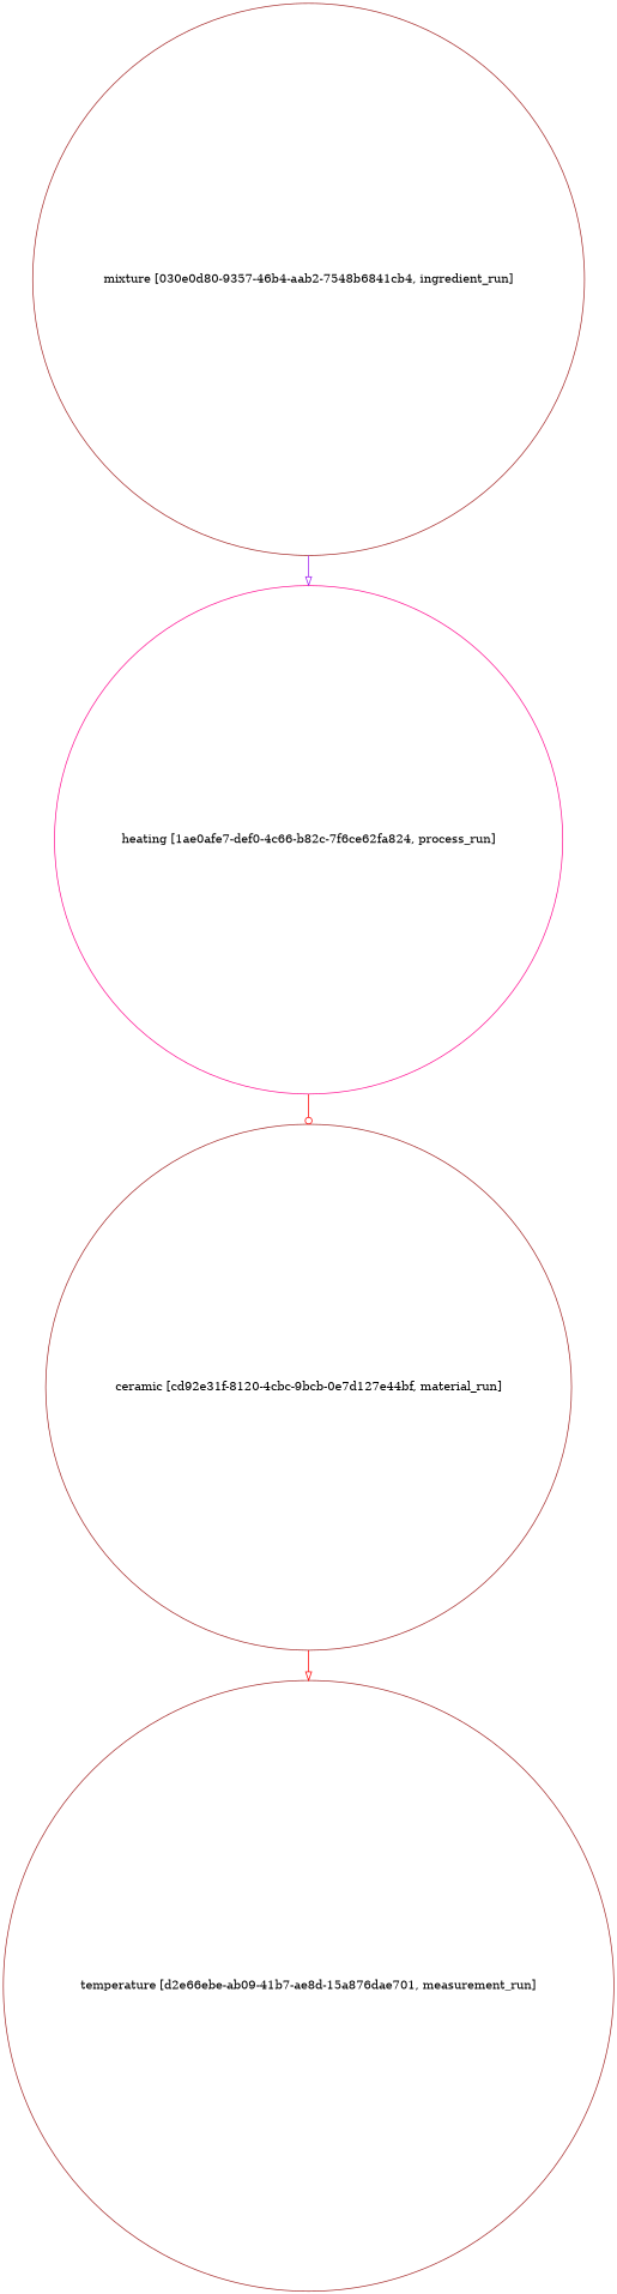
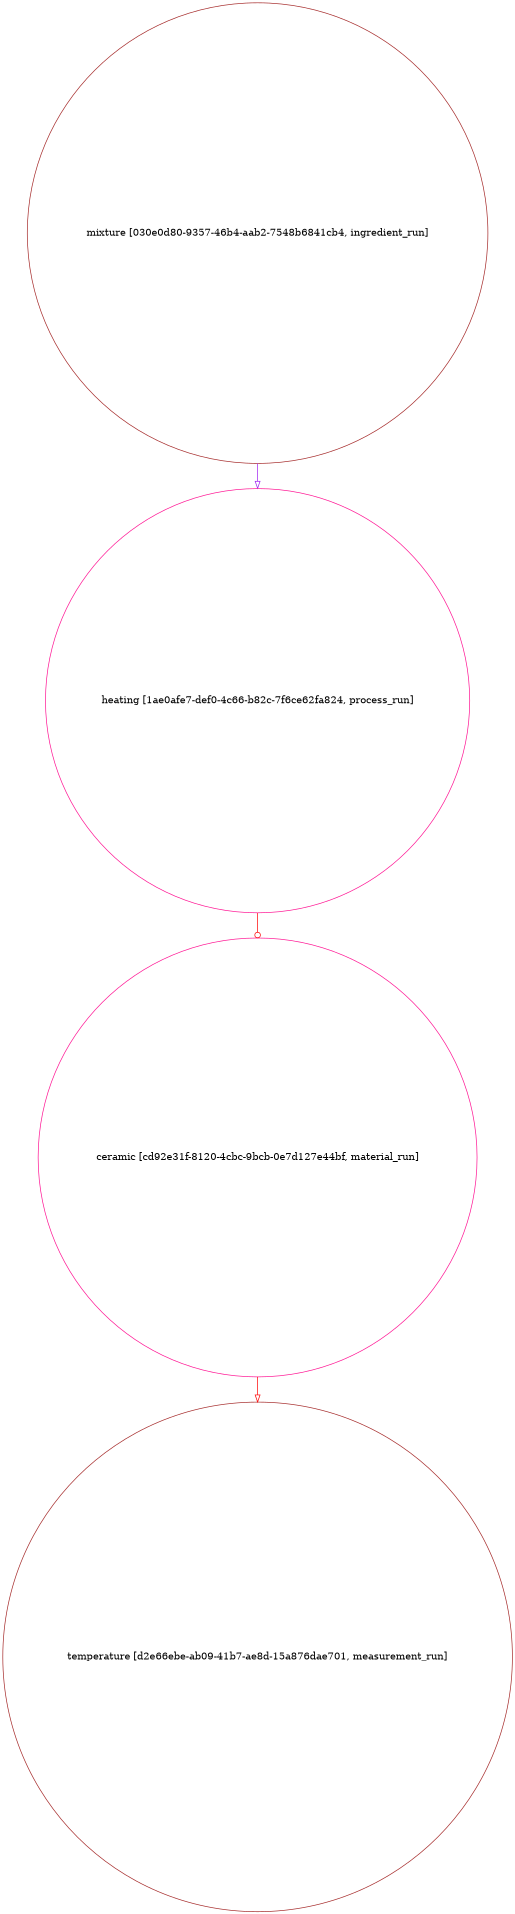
  strict digraph {
    node [color=brown shape=circle]
    edge [color=red arrowhead=onormal]
    "mixture [030e0d80-9357-46b4-aab2-7548b6841cb4, ingredient_run]" [height=9.1353 object="{\"absolute_quantity\": null, \"file_links\": [], \"labels\": [], \"mass_fraction\": null, \"material\": null, \"name\": \"mixture\", \"notes\": null, \"number_fraction\": null, \"process\": {\"id\": \"1ae0afe7-def0-4c66-b82c-7f6ce62fa824\", \"scope\": \"auto\", \"type\": \"link_by_uid\"}, \"spec\": {\"id\": \"56796b40-d511-4f30-8717-8cb08bf7dcc0\", \"scope\": \"auto\", \"type\": \"link_by_uid\"}, \"tags\": [], \"type\": \"ingredient_run\", \"uids\": {\"auto\": \"030e0d80-9357-46b4-aab2-7548b6841cb4\"}, \"volume_fraction\": null}" type=ingredient_run uuid="030e0d80-9357-46b4-aab2-7548b6841cb4" width=9.1353]
    "heating [1ae0afe7-def0-4c66-b82c-7f6ce62fa824, process_run]" [color=deeppink height=8.4131 object="{\"conditions\": [], \"file_links\": [], \"name\": \"heating\", \"notes\": null, \"parameters\": [], \"source\": null, \"spec\": {\"id\": \"8ff37835-b769-410b-aa7d-8176ca051059\", \"scope\": \"auto\", \"type\": \"link_by_uid\"}, \"tags\": [], \"type\": \"process_run\", \"uids\": {\"auto\": \"1ae0afe7-def0-4c66-b82c-7f6ce62fa824\"}}" type=process_run uuid="1ae0afe7-def0-4c66-b82c-7f6ce62fa824" width=8.4131]
-   "ceramic [cd92e31f-8120-4cbc-9bcb-0e7d127e44bf, material_run]" [height=8.702 object="{\"file_links\": [], \"name\": \"ceramic\", \"notes\": null, \"process\": {\"id\": \"1ae0afe7-def0-4c66-b82c-7f6ce62fa824\", \"scope\": \"auto\", \"type\": \"link_by_uid\"}, \"sample_type\": \"unknown\", \"spec\": {\"id\": \"8a99a84c-340e-4e39-b2f7-1dab96f1c9eb\", \"scope\": \"auto\", \"type\": \"link_by_uid\"}, \"tags\": [], \"type\": \"material_run\", \"uids\": {\"auto\": \"cd92e31f-8120-4cbc-9bcb-0e7d127e44bf\"}}" type=material_run uuid="cd92e31f-8120-4cbc-9bcb-0e7d127e44bf" width=8.702]
+   "ceramic [cd92e31f-8120-4cbc-9bcb-0e7d127e44bf, material_run]" [color=deeppink height=8.702 object="{\"file_links\": [], \"name\": \"ceramic\", \"notes\": null, \"process\": {\"id\": \"1ae0afe7-def0-4c66-b82c-7f6ce62fa824\", \"scope\": \"auto\", \"type\": \"link_by_uid\"}, \"sample_type\": \"unknown\", \"spec\": {\"id\": \"8a99a84c-340e-4e39-b2f7-1dab96f1c9eb\", \"scope\": \"auto\", \"type\": \"link_by_uid\"}, \"tags\": [], \"type\": \"material_run\", \"uids\": {\"auto\": \"cd92e31f-8120-4cbc-9bcb-0e7d127e44bf\"}}" type=material_run uuid="cd92e31f-8120-4cbc-9bcb-0e7d127e44bf" width=8.702]
    "temperature [d2e66ebe-ab09-41b7-ae8d-15a876dae701, measurement_run]" [height=10.11 object="{\"conditions\": [], \"file_links\": [], \"material\": {\"id\": \"cd92e31f-8120-4cbc-9bcb-0e7d127e44bf\", \"scope\": \"auto\", \"type\": \"link_by_uid\"}, \"name\": \"temperature\", \"notes\": null, \"parameters\": [], \"properties\": [], \"source\": null, \"spec\": {\"id\": \"c9a6c847-0b33-47d0-82c4-7fe955dfe2d8\", \"scope\": \"auto\", \"type\": \"link_by_uid\"}, \"tags\": [], \"type\": \"measurement_run\", \"uids\": {\"auto\": \"d2e66ebe-ab09-41b7-ae8d-15a876dae701\"}}" type=measurement_run uuid="d2e66ebe-ab09-41b7-ae8d-15a876dae701" width=10.11]
    "mixture [030e0d80-9357-46b4-aab2-7548b6841cb4, ingredient_run]" -> "heating [1ae0afe7-def0-4c66-b82c-7f6ce62fa824, process_run]" [color=purple]
    "heating [1ae0afe7-def0-4c66-b82c-7f6ce62fa824, process_run]" -> "ceramic [cd92e31f-8120-4cbc-9bcb-0e7d127e44bf, material_run]" [arrowhead=odot]
    "ceramic [cd92e31f-8120-4cbc-9bcb-0e7d127e44bf, material_run]" -> "temperature [d2e66ebe-ab09-41b7-ae8d-15a876dae701, measurement_run]"
  }
